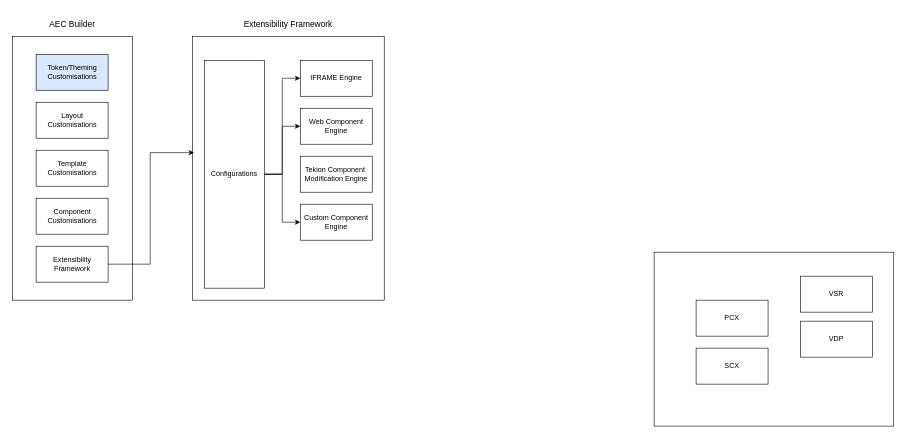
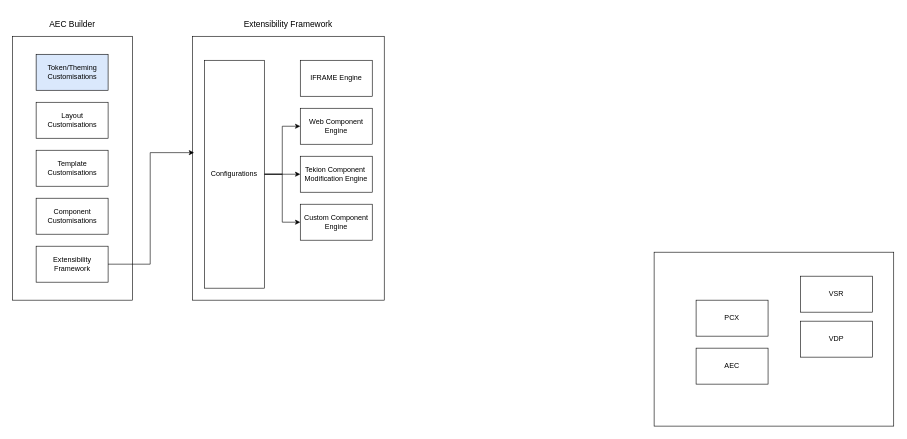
  <mxCell id="0" />
  <mxCell id="1" parent="0" />
  <mxCell id="2" value="" style="rounded=0;whiteSpace=wrap;html=1;" parent="1" vertex="1"><mxGeometry x="1090" y="420" width="399.56" height="290" as="geometry" /></mxCell>
  <mxCell id="3" value="VSR" style="rounded=0;whiteSpace=wrap;html=1;" parent="1" vertex="1"><mxGeometry x="1334" y="460" width="120" height="60" as="geometry" /></mxCell>
  <mxCell id="4" value="VDP" style="rounded=0;whiteSpace=wrap;html=1;" parent="1" vertex="1"><mxGeometry x="1334" y="535" width="120" height="60" as="geometry" /></mxCell>
- <mxCell id="5" value="SCX" style="rounded=0;whiteSpace=wrap;html=1;" parent="1" vertex="1"><mxGeometry x="1160" y="580" width="120" height="60" as="geometry" /></mxCell>
+ <mxCell id="5" value="AEC" style="rounded=0;whiteSpace=wrap;html=1;" parent="1" vertex="1"><mxGeometry x="1160" y="580" width="120" height="60" as="geometry" /></mxCell>
  <mxCell id="6" value="PCX" style="rounded=0;whiteSpace=wrap;html=1;" parent="1" vertex="1"><mxGeometry x="1160" y="500" width="120" height="60" as="geometry" /></mxCell>
  <mxCell id="7" value="" style="group;fillColor=none;" parent="1" vertex="1" connectable="0"><mxGeometry x="320" y="30" width="320" height="470" as="geometry" /></mxCell>
  <mxCell id="8" value="" style="rounded=0;whiteSpace=wrap;html=1;fillColor=none;" parent="7" vertex="1"><mxGeometry y="30" width="320" height="440" as="geometry" /></mxCell>
  <mxCell id="9" value="&lt;font style=&quot;font-size: 14px;&quot;&gt;Extensibility Framework&lt;/font&gt;" style="text;html=1;align=center;verticalAlign=middle;whiteSpace=wrap;rounded=0;" parent="7" vertex="1"><mxGeometry y="-10" width="320" height="40" as="geometry" /></mxCell>
- <mxCell id="10" style="edgeStyle=orthogonalEdgeStyle;rounded=0;orthogonalLoop=1;jettySize=auto;html=1;entryX=0;entryY=0.5;entryDx=0;entryDy=0;" edge="1" parent="7" source="14" target="15"><mxGeometry relative="1" as="geometry" /></mxCell>
  <mxCell id="11" style="edgeStyle=orthogonalEdgeStyle;rounded=0;orthogonalLoop=1;jettySize=auto;html=1;entryX=0;entryY=0.5;entryDx=0;entryDy=0;" edge="1" parent="7" source="14" target="16"><mxGeometry relative="1" as="geometry" /></mxCell>
+ <mxCell id="12" style="edgeStyle=orthogonalEdgeStyle;rounded=0;orthogonalLoop=1;jettySize=auto;html=1;entryX=0;entryY=0.5;entryDx=0;entryDy=0;" edge="1" parent="7" source="14" target="17"><mxGeometry relative="1" as="geometry" /></mxCell>
  <mxCell id="13" style="edgeStyle=orthogonalEdgeStyle;rounded=0;orthogonalLoop=1;jettySize=auto;html=1;entryX=0;entryY=0.5;entryDx=0;entryDy=0;" edge="1" parent="7" source="14" target="18"><mxGeometry relative="1" as="geometry" /></mxCell>
  <mxCell id="14" value="Configurations" style="rounded=0;whiteSpace=wrap;html=1;" vertex="1" parent="7"><mxGeometry x="20" y="70" width="100" height="380" as="geometry" /></mxCell>
  <mxCell id="15" value="IFRAME Engine" style="rounded=0;whiteSpace=wrap;html=1;" vertex="1" parent="7"><mxGeometry x="180" y="70" width="120" height="60" as="geometry" /></mxCell>
  <mxCell id="16" value="Web Component Engine" style="rounded=0;whiteSpace=wrap;html=1;" vertex="1" parent="7"><mxGeometry x="180" y="150" width="120" height="60" as="geometry" /></mxCell>
  <mxCell id="17" value="Tekion Component&amp;nbsp; Modification Engine" style="rounded=0;whiteSpace=wrap;html=1;" vertex="1" parent="7"><mxGeometry x="180" y="230" width="120" height="60" as="geometry" /></mxCell>
  <mxCell id="18" value="Custom Component Engine" style="rounded=0;whiteSpace=wrap;html=1;" vertex="1" parent="7"><mxGeometry x="180" y="310" width="120" height="60" as="geometry" /></mxCell>
  <mxCell id="19" value="" style="group" vertex="1" connectable="0" parent="1"><mxGeometry x="20" y="30" width="200.44" height="470" as="geometry" /></mxCell>
  <mxCell id="20" value="" style="group;fillColor=none;" parent="19" vertex="1" connectable="0"><mxGeometry width="200.44" height="470" as="geometry" /></mxCell>
  <mxCell id="21" value="" style="rounded=0;whiteSpace=wrap;html=1;fillColor=none;" parent="20" vertex="1"><mxGeometry y="30" width="200" height="440" as="geometry" /></mxCell>
  <mxCell id="22" value="&lt;font style=&quot;font-size: 14px;&quot;&gt;AEC Builder&lt;/font&gt;" style="text;html=1;align=center;verticalAlign=middle;whiteSpace=wrap;rounded=0;" parent="20" vertex="1"><mxGeometry x="0.44" y="-10" width="200" height="40" as="geometry" /></mxCell>
  <mxCell id="23" value="Token/Theming Customisations" style="rounded=0;whiteSpace=wrap;html=1;fillColor=#dae8fc;" parent="19" vertex="1"><mxGeometry x="39.56" y="60" width="120" height="60" as="geometry" /></mxCell>
  <mxCell id="24" value="Layout Customisations" style="rounded=0;whiteSpace=wrap;html=1;" parent="19" vertex="1"><mxGeometry x="39.56" y="140" width="120" height="60" as="geometry" /></mxCell>
  <mxCell id="25" value="Template Customisations" style="rounded=0;whiteSpace=wrap;html=1;" parent="19" vertex="1"><mxGeometry x="39.56" y="220" width="120" height="60" as="geometry" /></mxCell>
  <mxCell id="26" value="Component Customisations" style="rounded=0;whiteSpace=wrap;html=1;" parent="19" vertex="1"><mxGeometry x="39.56" y="300" width="120" height="60" as="geometry" /></mxCell>
  <mxCell id="27" value="Extensibility Framework" style="rounded=0;whiteSpace=wrap;html=1;" parent="19" vertex="1"><mxGeometry x="39.56" y="380" width="120" height="60" as="geometry" /></mxCell>
  <mxCell id="28" style="edgeStyle=orthogonalEdgeStyle;rounded=0;orthogonalLoop=1;jettySize=auto;html=1;entryX=0.009;entryY=0.441;entryDx=0;entryDy=0;entryPerimeter=0;" edge="1" parent="1" source="27" target="8"><mxGeometry relative="1" as="geometry" /></mxCell>
